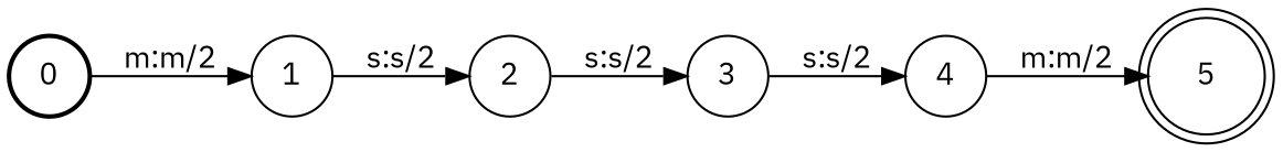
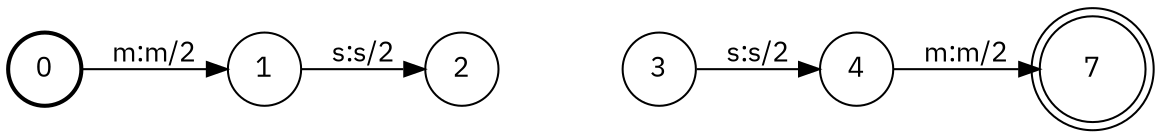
  digraph {
    fontname="IBM Plex Sans"
    nodesep=0.25
    rankdir=LR
    ranksep=0.4
    node [fontname="IBM Plex Sans" fontsize=14 shape=circle style=solid]
    edge [fontname="IBM Plex Sans" fontsize=14]
    n1 [label=0 style=bold]
    n2 [label=1]
    n3 [label=2]
    n4 [label=3]
    n5 [label=4]
-   n6 [label=5 shape=doublecircle]
+   n6 [label=7 shape=doublecircle]
    n1 -> n2 [label="m:m/2"]
    n2 -> n3 [label="s:s/2"]
-   n3 -> n4 [label="s:s/2"]
    n4 -> n5 [label="s:s/2"]
    n5 -> n6 [label="m:m/2"]
  }
